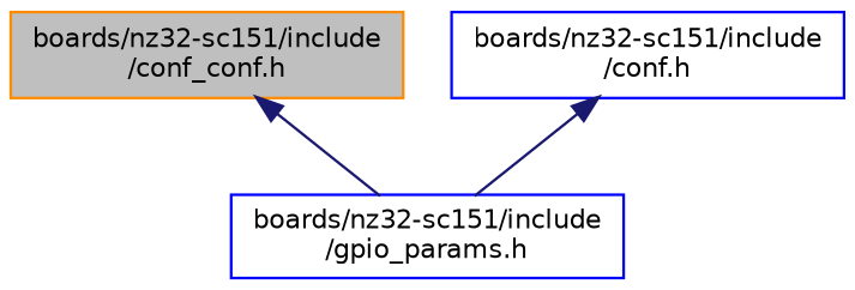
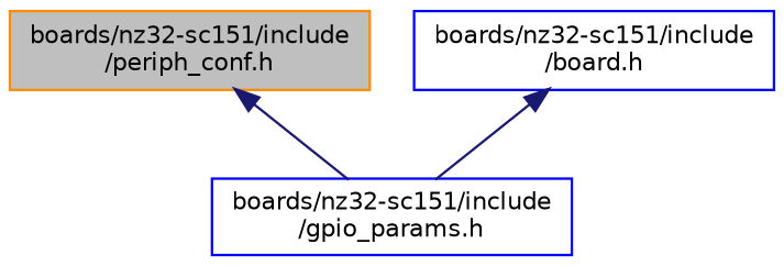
  digraph {
    node [color=blue fillcolor=white fontname=Helvetica fontsize=10 shape=record style=filled]
    edge [color=midnightblue dir=back fontname=Helvetica fontsize=10 labelfontname=Helvetica labelfontsize=10 style=solid]
-   n1 [color=darkorange fillcolor=grey75 fontcolor=black height=0.2 label="boards/nz32-sc151/include\l/conf_conf.h" width=0.4]
+   n1 [color=darkorange fillcolor=grey75 fontcolor=black height=0.2 label="boards/nz32-sc151/include\l/periph_conf.h" width=0.4]
    n2 [height=0.2 label="boards/nz32-sc151/include\l/gpio_params.h" width=0.4]
-   n3 [height=0.2 label="boards/nz32-sc151/include\l/conf.h" width=0.4]
+   n3 [height=0.2 label="boards/nz32-sc151/include\l/board.h" width=0.4]
    n1 -> n2
    n3 -> n2
  }
